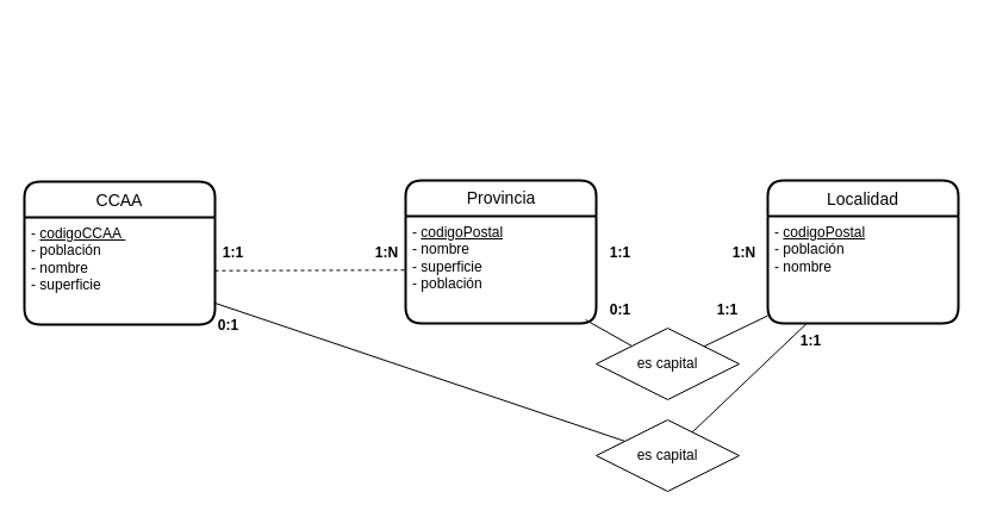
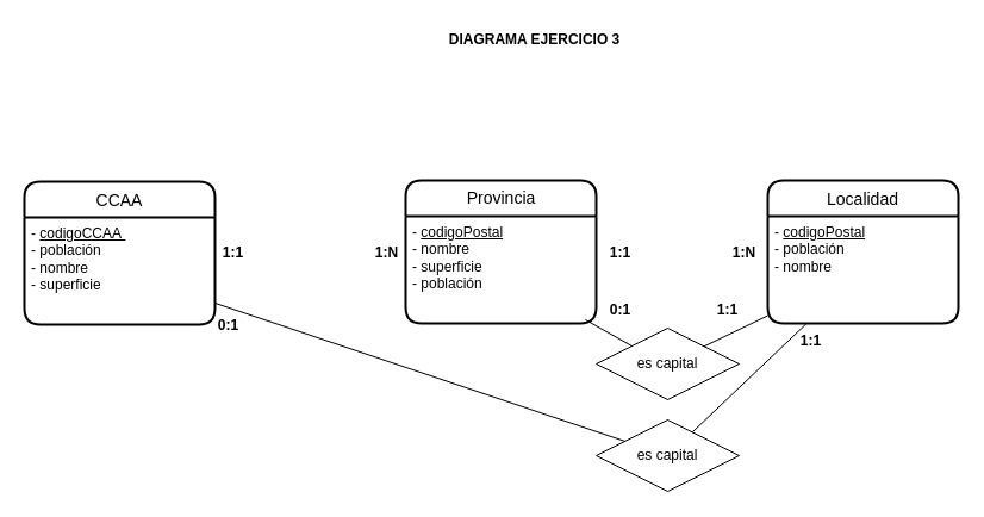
  <mxCell id="0" />
  <mxCell id="1" parent="0" />
  <mxCell id="2" value="Localidad" style="swimlane;childLayout=stackLayout;horizontal=1;startSize=30;horizontalStack=0;rounded=1;fontSize=14;fontStyle=0;strokeWidth=2;resizeParent=0;resizeLast=1;shadow=0;dashed=0;align=center;" parent="1" vertex="1"><mxGeometry x="644" y="151" width="160" height="120" as="geometry" /></mxCell>
  <mxCell id="3" value="- &lt;u&gt;codigoPostal&lt;/u&gt;&lt;br&gt;- población&lt;br&gt;- nombre" style="align=left;strokeColor=none;fillColor=none;spacingLeft=4;fontSize=12;verticalAlign=top;resizable=0;rotatable=0;part=1;html=1;" parent="2" vertex="1"><mxGeometry y="30" width="160" height="90" as="geometry" /></mxCell>
  <mxCell id="4" value="Provincia" style="swimlane;childLayout=stackLayout;horizontal=1;startSize=30;horizontalStack=0;rounded=1;fontSize=14;fontStyle=0;strokeWidth=2;resizeParent=0;resizeLast=1;shadow=0;dashed=0;align=center;html=1;" parent="1" vertex="1"><mxGeometry x="340" y="151" width="160" height="120" as="geometry" /></mxCell>
  <mxCell id="5" value="- &lt;u&gt;codigoPostal&lt;/u&gt;&lt;br&gt;- nombre&lt;br&gt;- superficie&lt;br&gt;- población" style="align=left;strokeColor=none;fillColor=none;spacingLeft=4;fontSize=12;verticalAlign=top;resizable=0;rotatable=0;part=1;html=1;" parent="4" vertex="1"><mxGeometry y="30" width="160" height="90" as="geometry" /></mxCell>
  <mxCell id="6" value="CCAA" style="swimlane;childLayout=stackLayout;horizontal=1;startSize=30;horizontalStack=0;rounded=1;fontSize=14;fontStyle=0;strokeWidth=2;resizeParent=0;resizeLast=1;shadow=0;dashed=0;align=center;" parent="1" vertex="1"><mxGeometry x="20" y="152" width="160" height="120" as="geometry" /></mxCell>
  <mxCell id="7" value="- &lt;u&gt;codigoCCAA&amp;nbsp;&lt;/u&gt;&lt;br&gt;- población&lt;br&gt;- nombre&lt;br&gt;- superficie" style="align=left;strokeColor=none;fillColor=none;spacingLeft=4;fontSize=12;verticalAlign=top;resizable=0;rotatable=0;part=1;fontStyle=0;html=1;" parent="6" vertex="1"><mxGeometry y="30" width="160" height="90" as="geometry" /></mxCell>
- <mxCell id="8" value="" style="endArrow=none;html=1;rounded=0;dashed=1;" parent="1" source="7" target="5" edge="1"><mxGeometry relative="1" as="geometry"><mxPoint x="750" y="142" as="sourcePoint" /><mxPoint x="243.895" y="43.948" as="targetPoint" /></mxGeometry></mxCell>
  <mxCell id="9" value="es capital" style="shape=rhombus;perimeter=rhombusPerimeter;whiteSpace=wrap;html=1;align=center;" parent="1" vertex="1"><mxGeometry x="500" y="352" width="120" height="60" as="geometry" /></mxCell>
  <mxCell id="10" value="es capital" style="shape=rhombus;perimeter=rhombusPerimeter;whiteSpace=wrap;html=1;align=center;" parent="1" vertex="1"><mxGeometry x="500" y="275" width="120" height="60" as="geometry" /></mxCell>
  <mxCell id="11" value="" style="endArrow=none;html=1;rounded=0;" parent="1" source="7" target="9" edge="1"><mxGeometry relative="1" as="geometry"><mxPoint x="145.122" y="192" as="sourcePoint" /><mxPoint x="253.158" y="53.579" as="targetPoint" /></mxGeometry></mxCell>
  <mxCell id="12" value="" style="endArrow=none;html=1;rounded=0;entryX=0;entryY=0;entryDx=0;entryDy=0;" parent="1" target="10" edge="1"><mxGeometry relative="1" as="geometry"><mxPoint x="491" y="268" as="sourcePoint" /><mxPoint x="537" y="287" as="targetPoint" /></mxGeometry></mxCell>
  <mxCell id="13" value="" style="endArrow=none;html=1;rounded=0;" parent="1" source="10" target="3" edge="1"><mxGeometry relative="1" as="geometry"><mxPoint x="710" y="198.538" as="sourcePoint" /><mxPoint x="560.588" y="126.706" as="targetPoint" /></mxGeometry></mxCell>
  <mxCell id="14" value="" style="endArrow=none;html=1;rounded=0;" parent="1" source="9" target="3" edge="1"><mxGeometry relative="1" as="geometry"><mxPoint x="523.636" y="85.182" as="sourcePoint" /><mxPoint x="470.678" y="-138" as="targetPoint" /></mxGeometry></mxCell>
  <mxCell id="15" value="&lt;b&gt;0:1&lt;/b&gt;" style="text;html=1;align=center;verticalAlign=middle;resizable=0;points=[];autosize=1;strokeColor=none;fillColor=none;" vertex="1" parent="1"><mxGeometry x="171" y="258" width="40" height="30" as="geometry" /></mxCell>
  <mxCell id="16" value="&lt;b&gt;1:1&lt;/b&gt;" style="text;html=1;align=center;verticalAlign=middle;resizable=0;points=[];autosize=1;strokeColor=none;fillColor=none;" vertex="1" parent="1"><mxGeometry x="660" y="271" width="40" height="30" as="geometry" /></mxCell>
  <mxCell id="17" value="&lt;b&gt;1:1&lt;/b&gt;" style="text;html=1;align=center;verticalAlign=middle;resizable=0;points=[];autosize=1;strokeColor=none;fillColor=none;" vertex="1" parent="1"><mxGeometry x="175" y="197" width="40" height="30" as="geometry" /></mxCell>
  <mxCell id="18" value="&lt;b&gt;1:N&lt;/b&gt;" style="text;html=1;align=center;verticalAlign=middle;resizable=0;points=[];autosize=1;strokeColor=none;fillColor=none;" vertex="1" parent="1"><mxGeometry x="304" y="197" width="40" height="30" as="geometry" /></mxCell>
  <mxCell id="19" value="&lt;b&gt;0:1&lt;/b&gt;" style="text;html=1;align=center;verticalAlign=middle;resizable=0;points=[];autosize=1;strokeColor=none;fillColor=none;" vertex="1" parent="1"><mxGeometry x="500" y="245" width="40" height="30" as="geometry" /></mxCell>
  <mxCell id="20" value="&lt;b&gt;1:1&lt;/b&gt;" style="text;html=1;align=center;verticalAlign=middle;resizable=0;points=[];autosize=1;strokeColor=none;fillColor=none;" vertex="1" parent="1"><mxGeometry x="590" y="245" width="40" height="30" as="geometry" /></mxCell>
  <mxCell id="21" value="&lt;b&gt;1:1&lt;/b&gt;" style="text;html=1;align=center;verticalAlign=middle;resizable=0;points=[];autosize=1;strokeColor=none;fillColor=none;" vertex="1" parent="1"><mxGeometry x="500" y="197" width="40" height="30" as="geometry" /></mxCell>
  <mxCell id="22" value="&lt;b&gt;1:N&lt;/b&gt;" style="text;html=1;align=center;verticalAlign=middle;resizable=0;points=[];autosize=1;strokeColor=none;fillColor=none;" vertex="1" parent="1"><mxGeometry x="604" y="197" width="40" height="30" as="geometry" /></mxCell>
+ <mxCell id="23" value="&lt;b&gt;DIAGRAMA EJERCICIO 3&lt;/b&gt;" style="text;html=1;align=center;verticalAlign=middle;resizable=0;points=[];autosize=1;strokeColor=none;fillColor=none;" vertex="1" parent="1"><mxGeometry x="372" y="20" width="152" height="26" as="geometry" /></mxCell>
